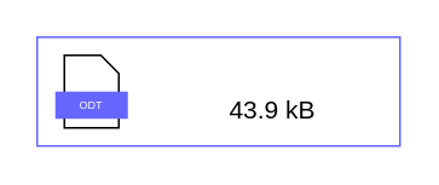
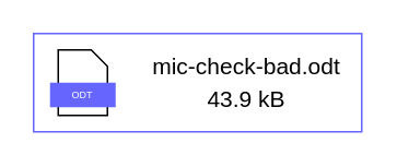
  <mxCell id="0" />
  <mxCell id="1" parent="0" />
  <mxCell id="2" value="" style="whiteSpace=wrap;html=1;fontSize=6;strokeColor=#6666FF;" parent="1" vertex="1"><mxGeometry x="20" y="20" width="200" height="60" as="geometry" /></mxCell>
  <mxCell id="3" value="" style="verticalLabelPosition=bottom;verticalAlign=top;html=1;shape=mxgraph.basic.polygon;polyCoords=[[0,0],[0.67,0],[1,0.25],[1,1],[0,1]];polyline=0;fontSize=6;" parent="1" vertex="1"><mxGeometry x="35" y="30" width="30" height="40" as="geometry" /></mxCell>
  <mxCell id="4" value="&lt;font style=&quot;font-size: 6px&quot;&gt;ODT&lt;/font&gt;" style="rounded=0;whiteSpace=wrap;html=1;verticalAlign=middle;fontSize=6;strokeColor=none;fillColor=#6666FF;fontColor=#FFFFFF;" parent="1" vertex="1"><mxGeometry x="30" y="50" width="40" height="15" as="geometry" /></mxCell>
+ <mxCell id="5" value="mic-check-bad.odt" style="whiteSpace=wrap;html=1;fontSize=14;strokeColor=none;fillColor=none;" parent="1" vertex="1"><mxGeometry x="80" y="30" width="140" height="20" as="geometry" /></mxCell>
  <mxCell id="6" value="43.9 kB" style="whiteSpace=wrap;html=1;fontSize=14;strokeColor=none;fillColor=none;" parent="1" vertex="1"><mxGeometry x="80" y="50" width="140" height="20" as="geometry" /></mxCell>
